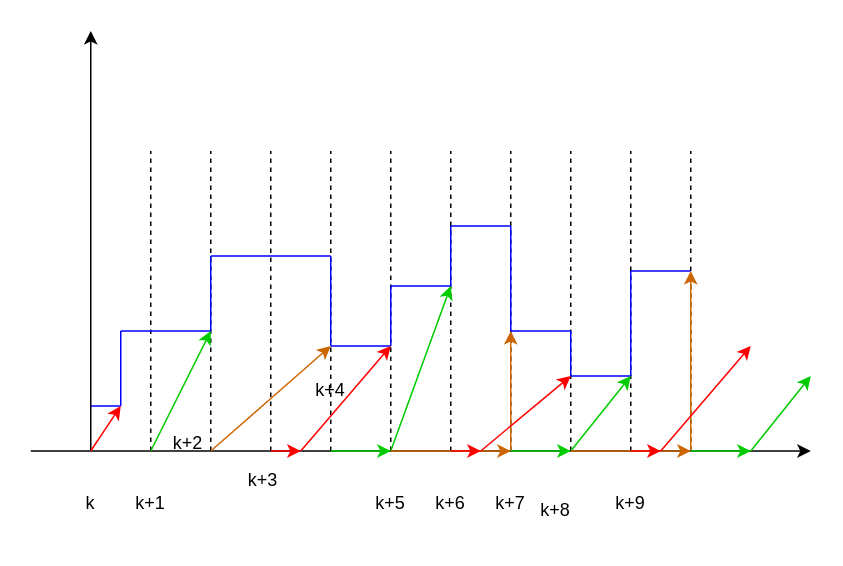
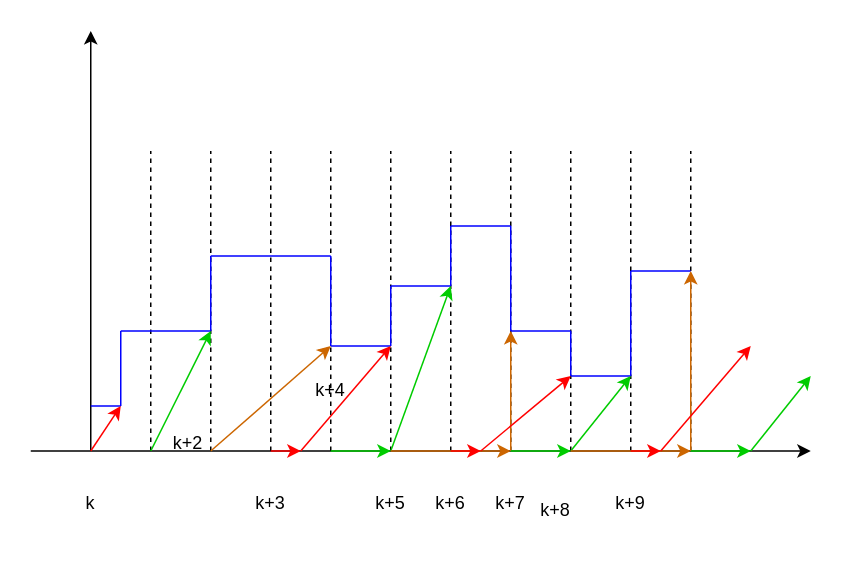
  <mxCell id="0" />
  <mxCell id="1" parent="0" />
  <mxCell id="2" value="" style="endArrow=classic;html=1;rounded=0;" edge="1" parent="1"><mxGeometry width="50" height="50" relative="1" as="geometry"><mxPoint x="20" y="300" as="sourcePoint" /><mxPoint x="540" y="300" as="targetPoint" /></mxGeometry></mxCell>
  <mxCell id="3" value="" style="endArrow=classic;html=1;rounded=0;" edge="1" parent="1"><mxGeometry width="50" height="50" relative="1" as="geometry"><mxPoint x="60" y="300" as="sourcePoint" /><mxPoint x="60" y="20" as="targetPoint" /></mxGeometry></mxCell>
  <mxCell id="4" value="" style="endArrow=none;dashed=1;html=1;rounded=0;" edge="1" parent="1"><mxGeometry width="50" height="50" relative="1" as="geometry"><mxPoint x="100" y="300" as="sourcePoint" /><mxPoint x="100" y="100" as="targetPoint" /></mxGeometry></mxCell>
  <mxCell id="5" value="" style="endArrow=none;dashed=1;html=1;rounded=0;" edge="1" parent="1"><mxGeometry width="50" height="50" relative="1" as="geometry"><mxPoint x="140" y="300" as="sourcePoint" /><mxPoint x="140" y="100" as="targetPoint" /></mxGeometry></mxCell>
  <mxCell id="6" value="" style="endArrow=none;dashed=1;html=1;rounded=0;" edge="1" parent="1"><mxGeometry width="50" height="50" relative="1" as="geometry"><mxPoint x="180" y="300" as="sourcePoint" /><mxPoint x="180" y="100" as="targetPoint" /></mxGeometry></mxCell>
  <mxCell id="7" value="k" style="text;html=1;strokeColor=none;fillColor=none;align=center;verticalAlign=middle;whiteSpace=wrap;rounded=0;" vertex="1" parent="1"><mxGeometry x="50" y="320" width="20" height="30" as="geometry" /></mxCell>
- <mxCell id="8" value="k+1" style="text;html=1;strokeColor=none;fillColor=none;align=center;verticalAlign=middle;whiteSpace=wrap;rounded=0;" vertex="1" parent="1"><mxGeometry x="90" y="320" width="20" height="30" as="geometry" /></mxCell>
  <mxCell id="9" value="k+2" style="text;html=1;strokeColor=none;fillColor=none;align=center;verticalAlign=middle;whiteSpace=wrap;rounded=0;" vertex="1" parent="1"><mxGeometry x="115" y="280" width="20" height="30" as="geometry" /></mxCell>
- <mxCell id="10" value="k+3" style="text;html=1;strokeColor=none;fillColor=none;align=center;verticalAlign=middle;whiteSpace=wrap;rounded=0;" vertex="1" parent="1"><mxGeometry x="165" y="305" width="20" height="30" as="geometry" /></mxCell>
+ <mxCell id="10" value="k+3" style="text;html=1;strokeColor=none;fillColor=none;align=center;verticalAlign=middle;whiteSpace=wrap;rounded=0;" vertex="1" parent="1"><mxGeometry x="170" y="320" width="20" height="30" as="geometry" /></mxCell>
  <mxCell id="11" value="" style="endArrow=none;dashed=1;html=1;rounded=0;" edge="1" parent="1"><mxGeometry width="50" height="50" relative="1" as="geometry"><mxPoint x="220" y="300" as="sourcePoint" /><mxPoint x="220" y="100" as="targetPoint" /></mxGeometry></mxCell>
  <mxCell id="12" value="k+4" style="text;html=1;strokeColor=none;fillColor=none;align=center;verticalAlign=middle;whiteSpace=wrap;rounded=0;" vertex="1" parent="1"><mxGeometry x="210" y="245" width="20" height="30" as="geometry" /></mxCell>
  <mxCell id="13" value="" style="endArrow=none;dashed=1;html=1;rounded=0;" edge="1" parent="1"><mxGeometry width="50" height="50" relative="1" as="geometry"><mxPoint x="260" y="300" as="sourcePoint" /><mxPoint x="260" y="100" as="targetPoint" /></mxGeometry></mxCell>
  <mxCell id="14" value="k+5" style="text;html=1;strokeColor=none;fillColor=none;align=center;verticalAlign=middle;whiteSpace=wrap;rounded=0;" vertex="1" parent="1"><mxGeometry x="250" y="320" width="20" height="30" as="geometry" /></mxCell>
  <mxCell id="15" value="" style="endArrow=none;dashed=1;html=1;rounded=0;" edge="1" parent="1"><mxGeometry width="50" height="50" relative="1" as="geometry"><mxPoint x="300" y="300" as="sourcePoint" /><mxPoint x="300" y="100" as="targetPoint" /></mxGeometry></mxCell>
  <mxCell id="16" value="k+6" style="text;html=1;strokeColor=none;fillColor=none;align=center;verticalAlign=middle;whiteSpace=wrap;rounded=0;" vertex="1" parent="1"><mxGeometry x="290" y="320" width="20" height="30" as="geometry" /></mxCell>
  <mxCell id="17" value="" style="endArrow=none;dashed=1;html=1;rounded=0;" edge="1" parent="1"><mxGeometry width="50" height="50" relative="1" as="geometry"><mxPoint x="340" y="300" as="sourcePoint" /><mxPoint x="340" y="100" as="targetPoint" /></mxGeometry></mxCell>
  <mxCell id="18" value="k+7" style="text;html=1;strokeColor=none;fillColor=none;align=center;verticalAlign=middle;whiteSpace=wrap;rounded=0;" vertex="1" parent="1"><mxGeometry x="330" y="320" width="20" height="30" as="geometry" /></mxCell>
  <mxCell id="19" value="" style="endArrow=none;dashed=1;html=1;rounded=0;" edge="1" parent="1"><mxGeometry width="50" height="50" relative="1" as="geometry"><mxPoint x="380" y="300" as="sourcePoint" /><mxPoint x="380" y="100" as="targetPoint" /></mxGeometry></mxCell>
  <mxCell id="20" value="k+8" style="text;html=1;strokeColor=none;fillColor=none;align=center;verticalAlign=middle;whiteSpace=wrap;rounded=0;" vertex="1" parent="1"><mxGeometry x="360" y="325" width="20" height="30" as="geometry" /></mxCell>
  <mxCell id="21" value="" style="endArrow=none;dashed=1;html=1;rounded=0;" edge="1" parent="1"><mxGeometry width="50" height="50" relative="1" as="geometry"><mxPoint x="420" y="300" as="sourcePoint" /><mxPoint x="420" y="100" as="targetPoint" /></mxGeometry></mxCell>
  <mxCell id="22" value="k+9" style="text;html=1;strokeColor=none;fillColor=none;align=center;verticalAlign=middle;whiteSpace=wrap;rounded=0;" vertex="1" parent="1"><mxGeometry x="410" y="320" width="20" height="30" as="geometry" /></mxCell>
  <mxCell id="23" value="" style="endArrow=none;dashed=1;html=1;rounded=0;" edge="1" parent="1"><mxGeometry width="50" height="50" relative="1" as="geometry"><mxPoint x="460" y="300" as="sourcePoint" /><mxPoint x="460" y="100" as="targetPoint" /></mxGeometry></mxCell>
  <mxCell id="24" value="" style="endArrow=none;html=1;rounded=0;strokeColor=#0000FF;" edge="1" parent="1"><mxGeometry width="50" height="50" relative="1" as="geometry"><mxPoint x="60" y="270" as="sourcePoint" /><mxPoint x="80" y="270" as="targetPoint" /></mxGeometry></mxCell>
  <mxCell id="25" value="" style="endArrow=none;html=1;rounded=0;strokeColor=#0000FF;" edge="1" parent="1"><mxGeometry width="50" height="50" relative="1" as="geometry"><mxPoint x="80" y="270" as="sourcePoint" /><mxPoint x="80" y="220" as="targetPoint" /></mxGeometry></mxCell>
  <mxCell id="26" value="" style="endArrow=none;html=1;rounded=0;strokeColor=#0000FF;" edge="1" parent="1"><mxGeometry width="50" height="50" relative="1" as="geometry"><mxPoint x="80" y="220" as="sourcePoint" /><mxPoint x="140" y="220" as="targetPoint" /></mxGeometry></mxCell>
  <mxCell id="27" value="" style="endArrow=classic;html=1;rounded=0;strokeColor=#FF0000;" edge="1" parent="1"><mxGeometry width="50" height="50" relative="1" as="geometry"><mxPoint x="60" y="300" as="sourcePoint" /><mxPoint x="80" y="270" as="targetPoint" /></mxGeometry></mxCell>
  <mxCell id="28" value="" style="endArrow=classic;html=1;rounded=0;strokeColor=#00CC00;" edge="1" parent="1"><mxGeometry width="50" height="50" relative="1" as="geometry"><mxPoint x="100" y="300" as="sourcePoint" /><mxPoint x="140" y="220" as="targetPoint" /></mxGeometry></mxCell>
  <mxCell id="29" value="" style="endArrow=none;html=1;rounded=0;strokeColor=#0000FF;" edge="1" parent="1"><mxGeometry width="50" height="50" relative="1" as="geometry"><mxPoint x="140" y="220" as="sourcePoint" /><mxPoint x="140" y="170" as="targetPoint" /></mxGeometry></mxCell>
  <mxCell id="30" value="" style="endArrow=none;html=1;rounded=0;strokeColor=#0000FF;" edge="1" parent="1"><mxGeometry width="50" height="50" relative="1" as="geometry"><mxPoint x="140" y="170" as="sourcePoint" /><mxPoint x="220" y="170" as="targetPoint" /></mxGeometry></mxCell>
  <mxCell id="31" value="" style="endArrow=none;html=1;rounded=0;strokeColor=#0000FF;" edge="1" parent="1"><mxGeometry width="50" height="50" relative="1" as="geometry"><mxPoint x="220" y="170" as="sourcePoint" /><mxPoint x="220" y="230" as="targetPoint" /></mxGeometry></mxCell>
  <mxCell id="32" value="" style="endArrow=none;html=1;rounded=0;strokeColor=#0000FF;" edge="1" parent="1"><mxGeometry width="50" height="50" relative="1" as="geometry"><mxPoint x="260" y="230" as="sourcePoint" /><mxPoint x="220" y="230" as="targetPoint" /></mxGeometry></mxCell>
  <mxCell id="33" value="" style="endArrow=classic;html=1;rounded=0;strokeColor=#CC6600;" edge="1" parent="1"><mxGeometry width="50" height="50" relative="1" as="geometry"><mxPoint x="140" y="300" as="sourcePoint" /><mxPoint x="220" y="230" as="targetPoint" /></mxGeometry></mxCell>
  <mxCell id="34" value="" style="endArrow=classic;html=1;rounded=0;strokeColor=#FF0000;" edge="1" parent="1"><mxGeometry width="50" height="50" relative="1" as="geometry"><mxPoint x="180" y="300" as="sourcePoint" /><mxPoint x="200" y="300" as="targetPoint" /></mxGeometry></mxCell>
  <mxCell id="35" value="" style="endArrow=classic;html=1;rounded=0;strokeColor=#FF0000;" edge="1" parent="1"><mxGeometry width="50" height="50" relative="1" as="geometry"><mxPoint x="200" y="300" as="sourcePoint" /><mxPoint x="260" y="230" as="targetPoint" /></mxGeometry></mxCell>
  <mxCell id="36" value="" style="endArrow=none;html=1;rounded=0;strokeColor=#0000FF;" edge="1" parent="1"><mxGeometry width="50" height="50" relative="1" as="geometry"><mxPoint x="260" y="190" as="sourcePoint" /><mxPoint x="260" y="230" as="targetPoint" /></mxGeometry></mxCell>
  <mxCell id="37" value="" style="endArrow=none;html=1;rounded=0;strokeColor=#0000FF;" edge="1" parent="1"><mxGeometry width="50" height="50" relative="1" as="geometry"><mxPoint x="300" y="190" as="sourcePoint" /><mxPoint x="260" y="190" as="targetPoint" /></mxGeometry></mxCell>
  <mxCell id="38" value="" style="endArrow=none;html=1;rounded=0;strokeColor=#0000FF;" edge="1" parent="1"><mxGeometry width="50" height="50" relative="1" as="geometry"><mxPoint x="340" y="150" as="sourcePoint" /><mxPoint x="300" y="150" as="targetPoint" /></mxGeometry></mxCell>
  <mxCell id="39" value="" style="endArrow=none;html=1;rounded=0;strokeColor=#0000FF;" edge="1" parent="1"><mxGeometry width="50" height="50" relative="1" as="geometry"><mxPoint x="380" y="220" as="sourcePoint" /><mxPoint x="340" y="220" as="targetPoint" /></mxGeometry></mxCell>
  <mxCell id="40" value="" style="endArrow=none;html=1;rounded=0;strokeColor=#0000FF;" edge="1" parent="1"><mxGeometry width="50" height="50" relative="1" as="geometry"><mxPoint x="420" y="250" as="sourcePoint" /><mxPoint x="380" y="250" as="targetPoint" /></mxGeometry></mxCell>
  <mxCell id="41" value="" style="endArrow=none;html=1;rounded=0;strokeColor=#0000FF;" edge="1" parent="1"><mxGeometry width="50" height="50" relative="1" as="geometry"><mxPoint x="300" y="150" as="sourcePoint" /><mxPoint x="300" y="190" as="targetPoint" /></mxGeometry></mxCell>
  <mxCell id="42" value="" style="endArrow=none;html=1;rounded=0;strokeColor=#0000FF;" edge="1" parent="1"><mxGeometry width="50" height="50" relative="1" as="geometry"><mxPoint x="340" y="220" as="sourcePoint" /><mxPoint x="340" y="150" as="targetPoint" /></mxGeometry></mxCell>
  <mxCell id="43" value="" style="endArrow=none;html=1;rounded=0;strokeColor=#0000FF;" edge="1" parent="1"><mxGeometry width="50" height="50" relative="1" as="geometry"><mxPoint x="380" y="250" as="sourcePoint" /><mxPoint x="380" y="220" as="targetPoint" /></mxGeometry></mxCell>
  <mxCell id="44" value="" style="endArrow=classic;html=1;rounded=0;strokeColor=#00CC00;" edge="1" parent="1"><mxGeometry width="50" height="50" relative="1" as="geometry"><mxPoint x="220" y="300" as="sourcePoint" /><mxPoint x="260" y="300" as="targetPoint" /></mxGeometry></mxCell>
  <mxCell id="45" value="" style="endArrow=classic;html=1;rounded=0;strokeColor=#00CC00;" edge="1" parent="1"><mxGeometry width="50" height="50" relative="1" as="geometry"><mxPoint x="260" y="300" as="sourcePoint" /><mxPoint x="300" y="190" as="targetPoint" /></mxGeometry></mxCell>
  <mxCell id="46" value="" style="endArrow=classic;html=1;rounded=0;strokeColor=#CC6600;" edge="1" parent="1"><mxGeometry width="50" height="50" relative="1" as="geometry"><mxPoint x="260" y="300" as="sourcePoint" /><mxPoint x="340" y="300" as="targetPoint" /></mxGeometry></mxCell>
  <mxCell id="47" value="" style="endArrow=classic;html=1;rounded=0;strokeColor=#CC6600;" edge="1" parent="1"><mxGeometry width="50" height="50" relative="1" as="geometry"><mxPoint x="340" y="300" as="sourcePoint" /><mxPoint x="340" y="220" as="targetPoint" /></mxGeometry></mxCell>
  <mxCell id="48" value="" style="endArrow=classic;html=1;rounded=0;strokeColor=#FF0000;" edge="1" parent="1"><mxGeometry width="50" height="50" relative="1" as="geometry"><mxPoint x="300" y="300" as="sourcePoint" /><mxPoint x="320" y="300" as="targetPoint" /></mxGeometry></mxCell>
  <mxCell id="49" value="" style="endArrow=classic;html=1;rounded=0;strokeColor=#FF0000;" edge="1" parent="1"><mxGeometry width="50" height="50" relative="1" as="geometry"><mxPoint x="320" y="300" as="sourcePoint" /><mxPoint x="380" y="250" as="targetPoint" /></mxGeometry></mxCell>
  <mxCell id="50" value="" style="endArrow=classic;html=1;rounded=0;strokeColor=#00CC00;" edge="1" parent="1"><mxGeometry width="50" height="50" relative="1" as="geometry"><mxPoint x="340" y="300" as="sourcePoint" /><mxPoint x="380" y="300" as="targetPoint" /></mxGeometry></mxCell>
  <mxCell id="51" value="" style="endArrow=classic;html=1;rounded=0;strokeColor=#00CC00;" edge="1" parent="1"><mxGeometry width="50" height="50" relative="1" as="geometry"><mxPoint x="380" y="300" as="sourcePoint" /><mxPoint x="420" y="250" as="targetPoint" /></mxGeometry></mxCell>
  <mxCell id="52" value="" style="endArrow=none;html=1;rounded=0;strokeColor=#0000FF;" edge="1" parent="1"><mxGeometry width="50" height="50" relative="1" as="geometry"><mxPoint x="460" y="180" as="sourcePoint" /><mxPoint x="420" y="180" as="targetPoint" /></mxGeometry></mxCell>
  <mxCell id="53" value="" style="endArrow=none;html=1;rounded=0;strokeColor=#0000FF;" edge="1" parent="1"><mxGeometry width="50" height="50" relative="1" as="geometry"><mxPoint x="420" y="180" as="sourcePoint" /><mxPoint x="420" y="250" as="targetPoint" /></mxGeometry></mxCell>
  <mxCell id="54" value="" style="endArrow=classic;html=1;rounded=0;strokeColor=#CC6600;" edge="1" parent="1"><mxGeometry width="50" height="50" relative="1" as="geometry"><mxPoint x="380" y="300" as="sourcePoint" /><mxPoint x="460" y="300" as="targetPoint" /></mxGeometry></mxCell>
  <mxCell id="55" value="" style="endArrow=classic;html=1;rounded=0;strokeColor=#CC6600;" edge="1" parent="1"><mxGeometry width="50" height="50" relative="1" as="geometry"><mxPoint x="460" y="300" as="sourcePoint" /><mxPoint x="460" y="180" as="targetPoint" /></mxGeometry></mxCell>
  <mxCell id="56" value="" style="endArrow=classic;html=1;rounded=0;strokeColor=#FF0000;" edge="1" parent="1"><mxGeometry width="50" height="50" relative="1" as="geometry"><mxPoint x="420" y="300" as="sourcePoint" /><mxPoint x="440" y="300" as="targetPoint" /></mxGeometry></mxCell>
  <mxCell id="57" value="" style="endArrow=classic;html=1;rounded=0;strokeColor=#FF0000;" edge="1" parent="1"><mxGeometry width="50" height="50" relative="1" as="geometry"><mxPoint x="440" y="300" as="sourcePoint" /><mxPoint x="500" y="230" as="targetPoint" /></mxGeometry></mxCell>
  <mxCell id="58" value="" style="endArrow=classic;html=1;rounded=0;strokeColor=#00CC00;" edge="1" parent="1"><mxGeometry width="50" height="50" relative="1" as="geometry"><mxPoint x="460" y="300" as="sourcePoint" /><mxPoint x="500" y="300" as="targetPoint" /></mxGeometry></mxCell>
  <mxCell id="59" value="" style="endArrow=classic;html=1;rounded=0;strokeColor=#00CC00;" edge="1" parent="1"><mxGeometry width="50" height="50" relative="1" as="geometry"><mxPoint x="500" y="300" as="sourcePoint" /><mxPoint x="540" y="250" as="targetPoint" /></mxGeometry></mxCell>
